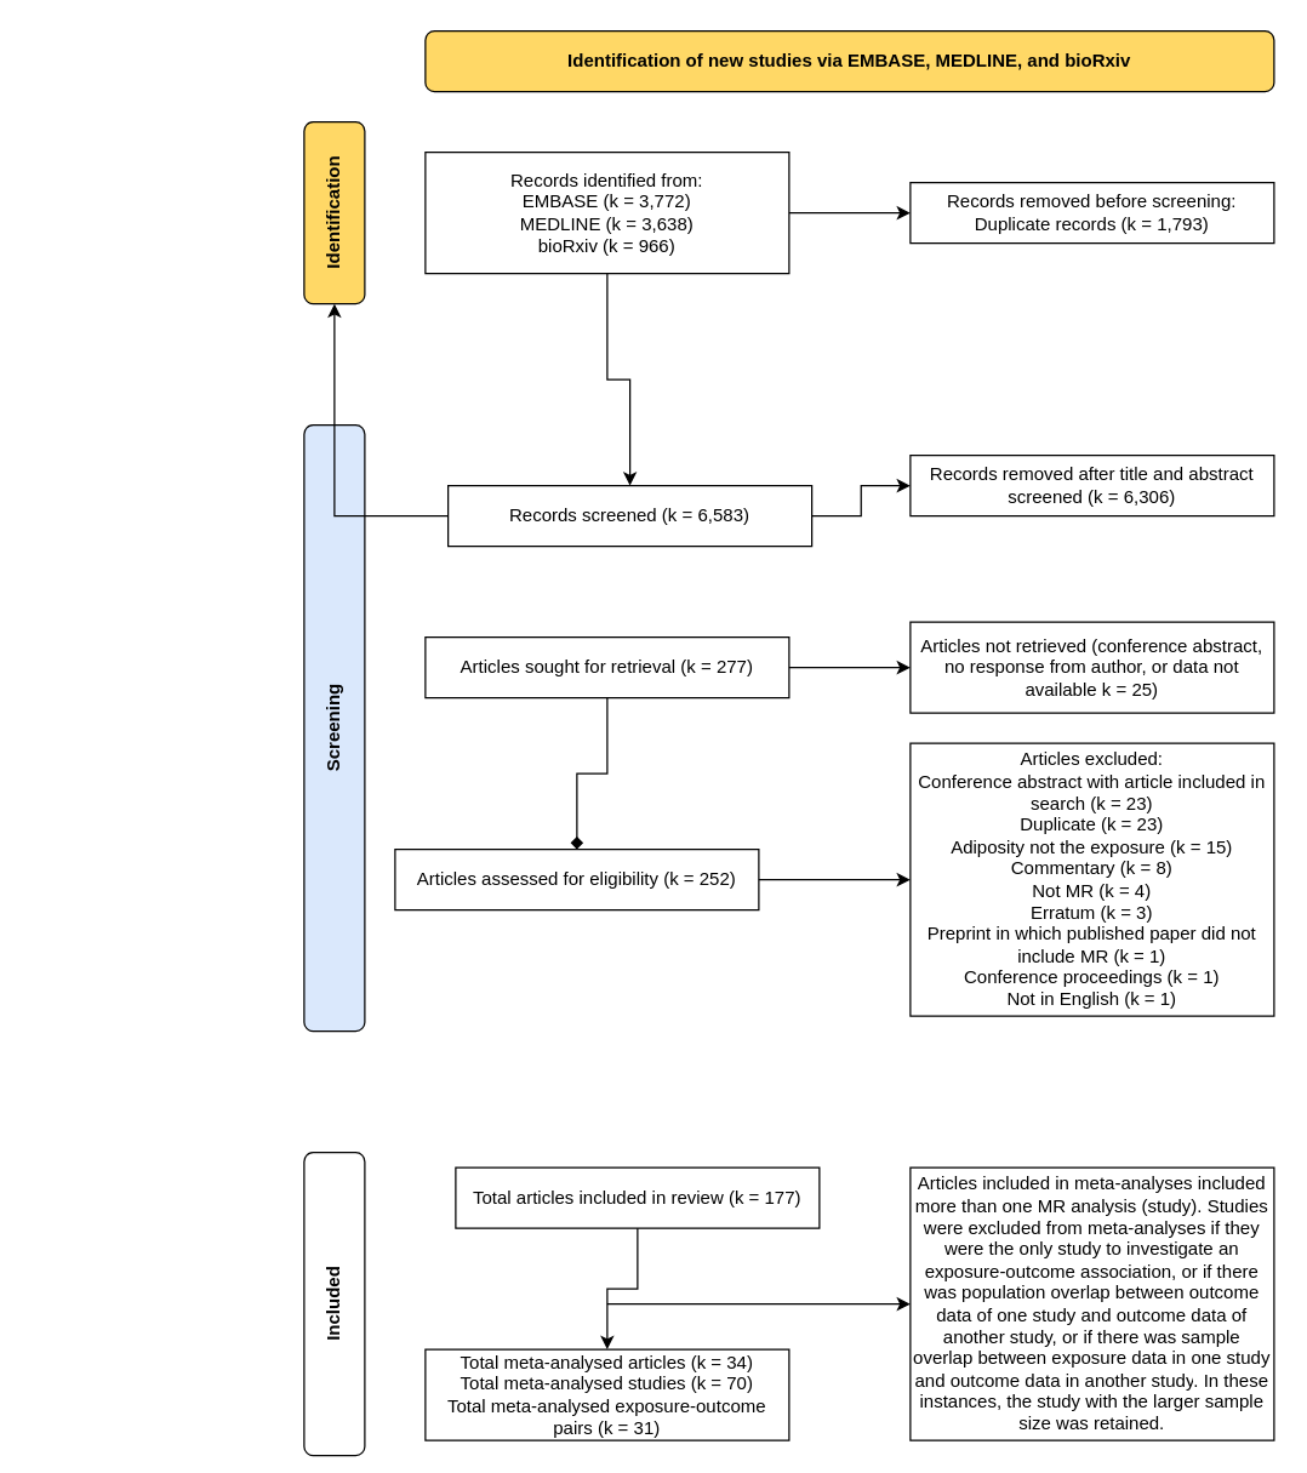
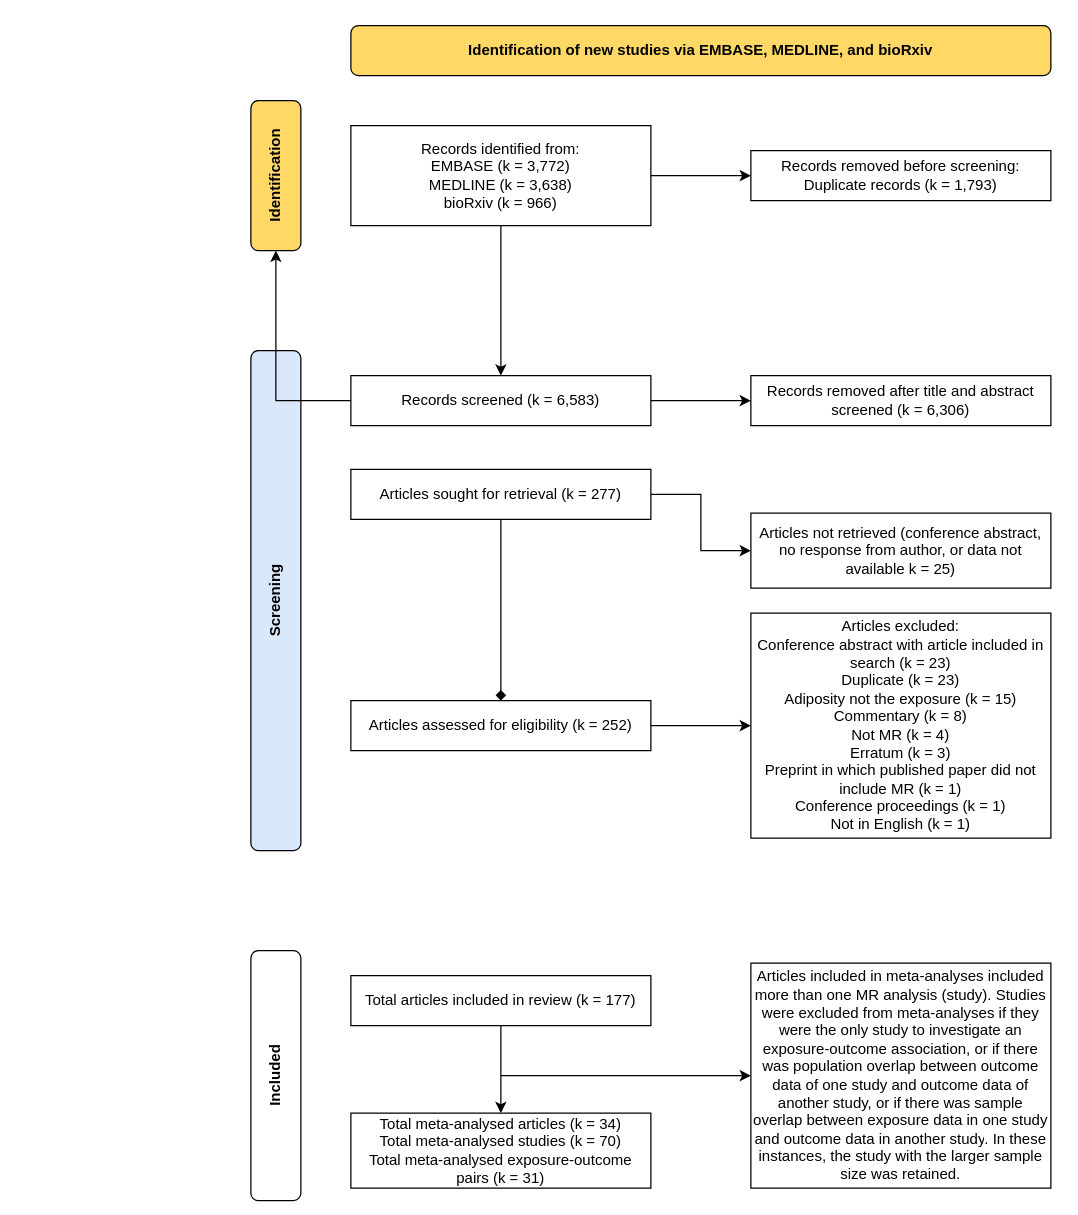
  <mxCell id="0" />
  <mxCell id="1" parent="0" />
  <mxCell id="2" value="&lt;b&gt;Identification of new studies via EMBASE, MEDLINE, and bioRxiv&lt;/b&gt;" style="rounded=1;whiteSpace=wrap;html=1;fillColor=#FFD866;" parent="1" vertex="1"><mxGeometry x="280" y="20" width="560" height="40" as="geometry" /></mxCell>
  <mxCell id="3" value="&lt;b&gt;Identification&lt;/b&gt;" style="rounded=1;whiteSpace=wrap;html=1;fillColor=#ffd866;rotation=-90;" parent="1" vertex="1"><mxGeometry y="120" width="120" height="40" as="geometry" x="160" /></mxCell>
  <mxCell id="4" value="&lt;b&gt;Screening&lt;/b&gt;" style="rounded=1;whiteSpace=wrap;html=1;fillColor=#dae8fc;rotation=-90;" parent="1" vertex="1"><mxGeometry x="20" y="460" width="400" height="40" as="geometry" /></mxCell>
  <mxCell id="5" value="&lt;b&gt;Included&lt;/b&gt;" style="rounded=1;whiteSpace=wrap;html=1;fillColor=#ffffff;rotation=-90;" parent="1" vertex="1"><mxGeometry x="120" y="840" width="200" height="40" as="geometry" /></mxCell>
  <mxCell id="6" value="" style="edgeStyle=orthogonalEdgeStyle;rounded=0;orthogonalLoop=1;jettySize=auto;html=1;" parent="1" source="8" target="9" edge="1"><mxGeometry relative="1" as="geometry" /></mxCell>
  <mxCell id="7" value="" style="edgeStyle=orthogonalEdgeStyle;rounded=0;orthogonalLoop=1;jettySize=auto;html=1;" parent="1" source="8" target="12" edge="1"><mxGeometry relative="1" as="geometry" /></mxCell>
  <mxCell id="8" value="&lt;span style=&quot;font-size: 9pt ; background-color: rgb(255 , 255 , 255)&quot;&gt;Records identified from:&lt;br&gt;&lt;/span&gt;&lt;span style=&quot;font-size: 9pt ; background-color: rgb(255 , 255 , 255)&quot;&gt;EMBASE (k = 3,772)&lt;br&gt;&lt;/span&gt;&lt;span style=&quot;font-size: 9pt ; background-color: rgb(255 , 255 , 255)&quot;&gt;MEDLINE (k = 3,638)&lt;br&gt;&lt;/span&gt;&lt;span style=&quot;font-size: 9pt ; background-color: rgb(255 , 255 , 255)&quot;&gt;bioRxiv (k = 966)&lt;/span&gt;&lt;span style=&quot;font-size: 9pt ; background-color: rgb(255 , 255 , 255)&quot;&gt;&lt;br&gt;&lt;/span&gt;" style="rounded=0;whiteSpace=wrap;html=1;fillColor=none;align=center;" parent="1" vertex="1"><mxGeometry x="280" y="100" width="240" height="80" as="geometry" /></mxCell>
  <mxCell id="9" value="&lt;span style=&quot;font-size: 9pt ; background-color: rgb(255 , 255 , 255)&quot;&gt;Records removed before screening:&lt;br&gt;Duplicate records (k = 1,793)&lt;br&gt;&lt;/span&gt;" style="rounded=0;whiteSpace=wrap;html=1;fillColor=none;align=center;" parent="1" vertex="1"><mxGeometry x="600" y="120" width="240" height="40" as="geometry" /></mxCell>
  <mxCell id="10" value="" style="edgeStyle=orthogonalEdgeStyle;rounded=0;orthogonalLoop=1;jettySize=auto;html=1;" parent="1" source="12" target="13" edge="1"><mxGeometry relative="1" as="geometry" /></mxCell>
  <mxCell id="11" value="" style="edgeStyle=orthogonalEdgeStyle;rounded=0;orthogonalLoop=1;jettySize=auto;html=1;" parent="1" source="12" target="3" edge="1"><mxGeometry relative="1" as="geometry" /></mxCell>
- <mxCell id="12" value="&lt;span style=&quot;font-size: 9pt ; background-color: rgb(255 , 255 , 255)&quot;&gt;Records screened (k = 6,583)&lt;br&gt;&lt;/span&gt;" style="rounded=0;whiteSpace=wrap;html=1;fillColor=none;align=center;" parent="1" vertex="1"><mxGeometry x="295" y="320" width="240" height="40" as="geometry" /></mxCell>
+ <mxCell id="12" value="&lt;span style=&quot;font-size: 9pt ; background-color: rgb(255 , 255 , 255)&quot;&gt;Records screened (k = 6,583)&lt;br&gt;&lt;/span&gt;" style="rounded=0;whiteSpace=wrap;html=1;fillColor=none;align=center;" parent="1" vertex="1"><mxGeometry x="280" y="300" width="240" height="40" as="geometry" /></mxCell>
  <mxCell id="13" value="&lt;span style=&quot;font-size: 9pt ; background-color: rgb(255 , 255 , 255)&quot;&gt;Records removed after title and abstract screened (k = 6,306)&lt;br&gt;&lt;/span&gt;" style="rounded=0;whiteSpace=wrap;html=1;fillColor=none;align=center;" parent="1" vertex="1"><mxGeometry x="600" y="300" width="240" height="40" as="geometry" /></mxCell>
  <mxCell id="14" value="" style="edgeStyle=orthogonalEdgeStyle;rounded=0;orthogonalLoop=1;jettySize=auto;html=1;" parent="1" source="16" target="17" edge="1"><mxGeometry relative="1" as="geometry" /></mxCell>
  <mxCell id="15" value="" style="edgeStyle=orthogonalEdgeStyle;rounded=0;orthogonalLoop=1;jettySize=auto;html=1;endArrow=diamond;" parent="1" source="16" target="19" edge="1"><mxGeometry relative="1" as="geometry" /></mxCell>
- <mxCell id="16" value="&lt;span style=&quot;background-color: rgb(255 , 255 , 255)&quot;&gt;Articles&lt;/span&gt;&lt;span style=&quot;font-size: 9pt ; background-color: rgb(255 , 255 , 255)&quot;&gt;&amp;nbsp;sought for retrieval (k = 277)&lt;br&gt;&lt;/span&gt;" style="rounded=0;whiteSpace=wrap;html=1;fillColor=none;align=center;" parent="1" vertex="1"><mxGeometry x="280" y="420" width="240" height="40" as="geometry" /></mxCell>
+ <mxCell id="16" value="&lt;span style=&quot;background-color: rgb(255 , 255 , 255)&quot;&gt;Articles&lt;/span&gt;&lt;span style=&quot;font-size: 9pt ; background-color: rgb(255 , 255 , 255)&quot;&gt;&amp;nbsp;sought for retrieval (k = 277)&lt;br&gt;&lt;/span&gt;" style="rounded=0;whiteSpace=wrap;html=1;fillColor=none;align=center;" parent="1" vertex="1"><mxGeometry x="280" y="375" width="240" height="40" as="geometry" /></mxCell>
  <mxCell id="17" value="&lt;span style=&quot;background-color: rgb(255 , 255 , 255)&quot;&gt;Articles&lt;/span&gt;&lt;span style=&quot;font-size: 9pt ; background-color: rgb(255 , 255 , 255)&quot;&gt;&amp;nbsp;not retrieved (conference abstract, no response from author, or data not available k = 25)&lt;br&gt;&lt;/span&gt;" style="rounded=0;whiteSpace=wrap;html=1;fillColor=none;align=center;" parent="1" vertex="1"><mxGeometry x="600" y="410" width="240" height="60" as="geometry" /></mxCell>
  <mxCell id="18" value="" style="edgeStyle=orthogonalEdgeStyle;rounded=0;orthogonalLoop=1;jettySize=auto;html=1;" parent="1" source="19" target="20" edge="1"><mxGeometry relative="1" as="geometry" /></mxCell>
- <mxCell id="19" value="&lt;span style=&quot;font-size: 9pt ; background-color: rgb(255 , 255 , 255)&quot;&gt;Articles assessed for eligibility (k = 252)&lt;br&gt;&lt;/span&gt;" style="rounded=0;whiteSpace=wrap;html=1;fillColor=none;align=center;" parent="1" vertex="1"><mxGeometry x="260" y="560" width="240" height="40" as="geometry" /></mxCell>
+ <mxCell id="19" value="&lt;span style=&quot;font-size: 9pt ; background-color: rgb(255 , 255 , 255)&quot;&gt;Articles assessed for eligibility (k = 252)&lt;br&gt;&lt;/span&gt;" style="rounded=0;whiteSpace=wrap;html=1;fillColor=none;align=center;" parent="1" vertex="1"><mxGeometry x="280" y="560" width="240" height="40" as="geometry" /></mxCell>
  <mxCell id="20" value="&lt;span style=&quot;background-color: rgb(255 , 255 , 255)&quot;&gt;Articles&lt;/span&gt;&lt;span style=&quot;font-size: 9pt ; background-color: rgb(255 , 255 , 255)&quot;&gt;&amp;nbsp;excluded:&lt;br&gt;&lt;/span&gt;&lt;span style=&quot;font-size: 9pt ; background-color: rgb(255 , 255 , 255)&quot;&gt;Conference abstract with article included in search&amp;nbsp;&lt;/span&gt;&lt;span style=&quot;font-size: 9pt ; background-color: rgb(255 , 255 , 255)&quot;&gt;(k = 23)&lt;br&gt;&lt;/span&gt;&lt;span style=&quot;font-size: 9pt ; background-color: rgb(255 , 255 , 255)&quot;&gt;Duplicate (k = 23)&lt;br&gt;&lt;/span&gt;&lt;span style=&quot;font-size: 9pt ; background-color: rgb(255 , 255 , 255)&quot;&gt;Adiposity not the exposure (k = 15)&lt;br&gt;&lt;/span&gt;&lt;span style=&quot;font-size: 9pt ; background-color: rgb(255 , 255 , 255)&quot;&gt;Commentary (k = 8)&lt;br&gt;&lt;/span&gt;&lt;span style=&quot;font-size: 9pt ; background-color: rgb(255 , 255 , 255)&quot;&gt;Not MR (k = 4)&lt;br&gt;&lt;/span&gt;&lt;span style=&quot;font-size: 9pt ; background-color: rgb(255 , 255 , 255)&quot;&gt;Erratum (k = 3)&lt;br&gt;&lt;/span&gt;&lt;span style=&quot;font-size: 9pt ; background-color: rgb(255 , 255 , 255)&quot;&gt;Preprint in which published paper did not include&amp;nbsp;&lt;/span&gt;&lt;span style=&quot;font-size: 9pt ; background-color: rgb(255 , 255 , 255)&quot;&gt;MR (k = 1)&lt;br&gt;&lt;/span&gt;&lt;span style=&quot;font-size: 9pt ; background-color: rgb(255 , 255 , 255)&quot;&gt;Conference proceedings (k = 1)&lt;br&gt;&lt;/span&gt;&lt;span style=&quot;font-size: 9pt ; background-color: rgb(255 , 255 , 255)&quot;&gt;Not in English (k = 1)&lt;br&gt;&lt;/span&gt;" style="rounded=0;whiteSpace=wrap;html=1;fillColor=none;align=center;" parent="1" vertex="1"><mxGeometry x="600" y="490" width="240" height="180" as="geometry" /></mxCell>
  <mxCell id="21" value="" style="edgeStyle=orthogonalEdgeStyle;rounded=0;orthogonalLoop=1;jettySize=auto;html=1;" parent="1" source="22" target="23" edge="1"><mxGeometry relative="1" as="geometry" /></mxCell>
- <mxCell id="22" value="&lt;span style=&quot;font-size: 9pt ; background-color: rgb(255 , 255 , 255)&quot;&gt;Total articles included in review (k = 177)&lt;br&gt;&lt;/span&gt;" style="rounded=0;whiteSpace=wrap;html=1;fillColor=none;align=center;" parent="1" vertex="1"><mxGeometry x="300" y="770" width="240" height="40" as="geometry" /></mxCell>
+ <mxCell id="22" value="&lt;span style=&quot;font-size: 9pt ; background-color: rgb(255 , 255 , 255)&quot;&gt;Total articles included in review (k = 177)&lt;br&gt;&lt;/span&gt;" style="rounded=0;whiteSpace=wrap;html=1;fillColor=none;align=center;" parent="1" vertex="1"><mxGeometry x="280" y="780" width="240" height="40" as="geometry" /></mxCell>
  <mxCell id="23" value="&lt;span style=&quot;font-size: 9pt ; background-color: rgb(255 , 255 , 255)&quot;&gt;Total meta-analysed articles (k = 34)&lt;br&gt;Total meta-analysed studies (k = 70)&lt;br&gt;Total meta-analysed exposure-outcome pairs (k = 31)&lt;br&gt;&lt;/span&gt;" style="rounded=0;whiteSpace=wrap;html=1;fillColor=none;align=center;" parent="1" vertex="1"><mxGeometry x="280" y="890" width="240" height="60" as="geometry" /></mxCell>
  <mxCell id="24" value="" style="endArrow=classic;html=1;rounded=0;entryX=0;entryY=0.5;entryDx=0;entryDy=0;" parent="1" target="25" edge="1"><mxGeometry width="50" height="50" relative="1" as="geometry"><mxPoint x="400" y="860" as="sourcePoint" /><mxPoint x="600" y="860" as="targetPoint" /></mxGeometry></mxCell>
  <mxCell id="25" value="&lt;font style=&quot;font-size: 12px&quot;&gt;&lt;span style=&quot;background-color: rgb(255 , 255 , 255)&quot;&gt;Articles included in meta-analyses included more than one MR analysis (study). Studies were excluded from meta-analyses if they were the only study to investigate an exposure-outcome association, or if there was population overlap between&amp;nbsp;&lt;/span&gt;&lt;span&gt;outcome data of one study and outcome data of another study, or if there was sample overlap between exposure data in one study and outcome data in another study&lt;/span&gt;&lt;span style=&quot;background-color: rgb(255 , 255 , 255)&quot;&gt;. In these instances, the study with the larger sample size was retained.&lt;/span&gt;&lt;/font&gt;" style="rounded=0;whiteSpace=wrap;html=1;fillColor=none;align=center;" parent="1" vertex="1"><mxGeometry x="600" y="770" width="240" height="180" as="geometry" /></mxCell>
